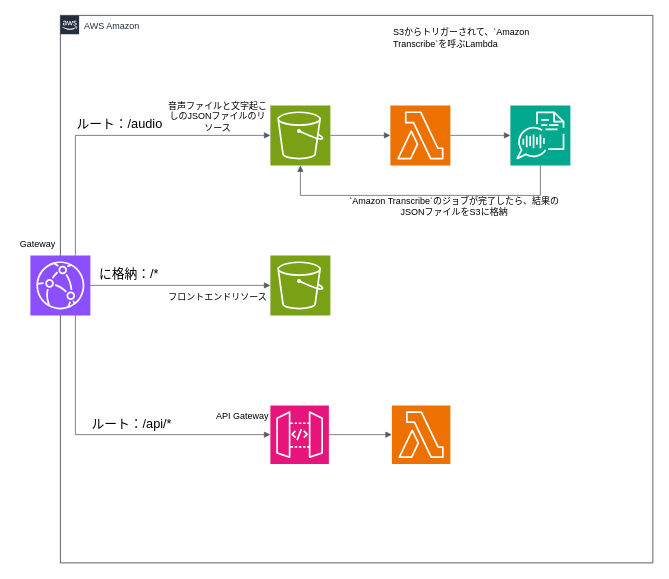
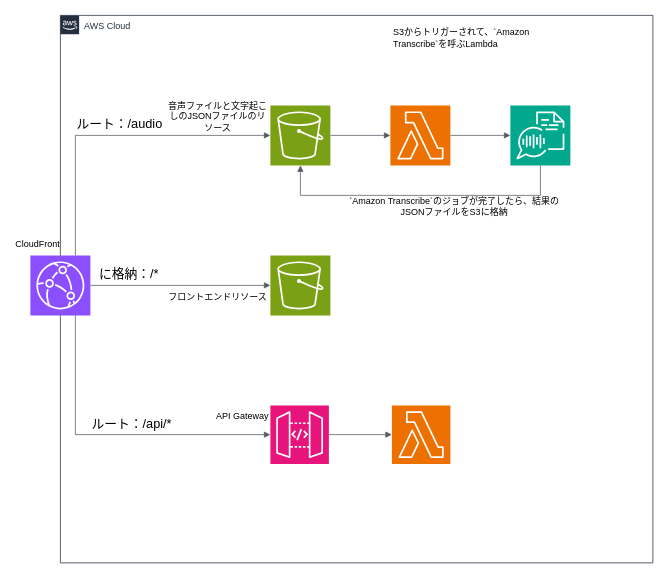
  <mxCell id="0" />
  <mxCell id="1" parent="0" />
- <mxCell id="2" value="AWS Amazon" style="points=[[0,0],[0.25,0],[0.5,0],[0.75,0],[1,0],[1,0.25],[1,0.5],[1,0.75],[1,1],[0.75,1],[0.5,1],[0.25,1],[0,1],[0,0.75],[0,0.5],[0,0.25]];outlineConnect=0;gradientColor=none;html=1;whiteSpace=wrap;fontSize=12;fontStyle=0;container=1;pointerEvents=0;collapsible=0;recursiveResize=0;shape=mxgraph.aws4.group;grIcon=mxgraph.aws4.group_aws_cloud_alt;strokeColor=#232F3E;fillColor=none;verticalAlign=top;align=left;spacingLeft=30;fontColor=#232F3E;dashed=0;" vertex="1" parent="1"><mxGeometry x="80" y="20" width="790" height="730" as="geometry" /></mxCell>
+ <mxCell id="2" value="AWS Cloud" style="points=[[0,0],[0.25,0],[0.5,0],[0.75,0],[1,0],[1,0.25],[1,0.5],[1,0.75],[1,1],[0.75,1],[0.5,1],[0.25,1],[0,1],[0,0.75],[0,0.5],[0,0.25]];outlineConnect=0;gradientColor=none;html=1;whiteSpace=wrap;fontSize=12;fontStyle=0;container=1;pointerEvents=0;collapsible=0;recursiveResize=0;shape=mxgraph.aws4.group;grIcon=mxgraph.aws4.group_aws_cloud_alt;strokeColor=#232F3E;fillColor=none;verticalAlign=top;align=left;spacingLeft=30;fontColor=#232F3E;dashed=0;" vertex="1" parent="1"><mxGeometry x="80" y="20" width="790" height="730" as="geometry" /></mxCell>
  <mxCell id="3" value="" style="sketch=0;points=[[0,0,0],[0.25,0,0],[0.5,0,0],[0.75,0,0],[1,0,0],[0,1,0],[0.25,1,0],[0.5,1,0],[0.75,1,0],[1,1,0],[0,0.25,0],[0,0.5,0],[0,0.75,0],[1,0.25,0],[1,0.5,0],[1,0.75,0]];outlineConnect=0;fontColor=#232F3E;fillColor=#8C4FFF;strokeColor=#ffffff;dashed=0;verticalLabelPosition=bottom;verticalAlign=top;align=center;html=1;fontSize=12;fontStyle=0;aspect=fixed;shape=mxgraph.aws4.resourceIcon;resIcon=mxgraph.aws4.cloudfront;" vertex="1" parent="2"><mxGeometry x="-40" y="320" width="80" height="80" as="geometry" /></mxCell>
  <mxCell id="4" value="" style="sketch=0;points=[[0,0,0],[0.25,0,0],[0.5,0,0],[0.75,0,0],[1,0,0],[0,1,0],[0.25,1,0],[0.5,1,0],[0.75,1,0],[1,1,0],[0,0.25,0],[0,0.5,0],[0,0.75,0],[1,0.25,0],[1,0.5,0],[1,0.75,0]];outlineConnect=0;fontColor=#232F3E;fillColor=#E7157B;strokeColor=#ffffff;dashed=0;verticalLabelPosition=bottom;verticalAlign=top;align=center;html=1;fontSize=12;fontStyle=0;aspect=fixed;shape=mxgraph.aws4.resourceIcon;resIcon=mxgraph.aws4.api_gateway;" vertex="1" parent="2"><mxGeometry x="280" y="520" width="78" height="78" as="geometry" /></mxCell>
  <mxCell id="5" value="" style="sketch=0;points=[[0,0,0],[0.25,0,0],[0.5,0,0],[0.75,0,0],[1,0,0],[0,1,0],[0.25,1,0],[0.5,1,0],[0.75,1,0],[1,1,0],[0,0.25,0],[0,0.5,0],[0,0.75,0],[1,0.25,0],[1,0.5,0],[1,0.75,0]];outlineConnect=0;fontColor=#232F3E;fillColor=#ED7100;strokeColor=#ffffff;dashed=0;verticalLabelPosition=bottom;verticalAlign=top;align=center;html=1;fontSize=12;fontStyle=0;aspect=fixed;shape=mxgraph.aws4.resourceIcon;resIcon=mxgraph.aws4.lambda;" vertex="1" parent="2"><mxGeometry x="442" y="520" width="78" height="78" as="geometry" /></mxCell>
  <mxCell id="6" value="" style="sketch=0;points=[[0,0,0],[0.25,0,0],[0.5,0,0],[0.75,0,0],[1,0,0],[0,1,0],[0.25,1,0],[0.5,1,0],[0.75,1,0],[1,1,0],[0,0.25,0],[0,0.5,0],[0,0.75,0],[1,0.25,0],[1,0.5,0],[1,0.75,0]];outlineConnect=0;fontColor=#232F3E;fillColor=#7AA116;strokeColor=#ffffff;dashed=0;verticalLabelPosition=bottom;verticalAlign=top;align=center;html=1;fontSize=12;fontStyle=0;aspect=fixed;shape=mxgraph.aws4.resourceIcon;resIcon=mxgraph.aws4.s3;" vertex="1" parent="2"><mxGeometry x="280" y="320" width="80" height="80" as="geometry" /></mxCell>
  <mxCell id="7" value="" style="sketch=0;points=[[0,0,0],[0.25,0,0],[0.5,0,0],[0.75,0,0],[1,0,0],[0,1,0],[0.25,1,0],[0.5,1,0],[0.75,1,0],[1,1,0],[0,0.25,0],[0,0.5,0],[0,0.75,0],[1,0.25,0],[1,0.5,0],[1,0.75,0]];outlineConnect=0;fontColor=#232F3E;fillColor=#ED7100;strokeColor=#ffffff;dashed=0;verticalLabelPosition=bottom;verticalAlign=top;align=center;html=1;fontSize=12;fontStyle=0;aspect=fixed;shape=mxgraph.aws4.resourceIcon;resIcon=mxgraph.aws4.lambda;" vertex="1" parent="2"><mxGeometry x="440" y="120" width="80" height="80" as="geometry" /></mxCell>
  <mxCell id="8" value="" style="edgeStyle=orthogonalEdgeStyle;html=1;endArrow=block;elbow=vertical;startArrow=none;endFill=1;strokeColor=#545B64;rounded=0;entryX=0;entryY=0.5;entryDx=0;entryDy=0;entryPerimeter=0;exitX=0.75;exitY=1;exitDx=0;exitDy=0;exitPerimeter=0;" edge="1" parent="2" source="3" target="4"><mxGeometry width="100" relative="1" as="geometry"><mxPoint x="40" y="360" as="sourcePoint" /><mxPoint x="260" y="480" as="targetPoint" /></mxGeometry></mxCell>
  <mxCell id="9" value="" style="edgeStyle=orthogonalEdgeStyle;html=1;endArrow=block;elbow=vertical;startArrow=none;endFill=1;strokeColor=#545B64;rounded=0;exitX=1;exitY=0.5;exitDx=0;exitDy=0;exitPerimeter=0;entryX=0;entryY=0.5;entryDx=0;entryDy=0;entryPerimeter=0;" edge="1" parent="2" source="4" target="5"><mxGeometry width="100" relative="1" as="geometry"><mxPoint x="120" y="560" as="sourcePoint" /><mxPoint x="220" y="560" as="targetPoint" /></mxGeometry></mxCell>
  <mxCell id="10" value="" style="edgeStyle=orthogonalEdgeStyle;html=1;endArrow=block;elbow=vertical;startArrow=none;endFill=1;strokeColor=#545B64;rounded=0;exitX=1;exitY=0.5;exitDx=0;exitDy=0;exitPerimeter=0;entryX=0;entryY=0.5;entryDx=0;entryDy=0;entryPerimeter=0;" edge="1" parent="2" source="3" target="6"><mxGeometry width="100" relative="1" as="geometry"><mxPoint x="320" y="370" as="sourcePoint" /><mxPoint x="420" y="370" as="targetPoint" /></mxGeometry></mxCell>
  <mxCell id="11" value="" style="sketch=0;points=[[0,0,0],[0.25,0,0],[0.5,0,0],[0.75,0,0],[1,0,0],[0,1,0],[0.25,1,0],[0.5,1,0],[0.75,1,0],[1,1,0],[0,0.25,0],[0,0.5,0],[0,0.75,0],[1,0.25,0],[1,0.5,0],[1,0.75,0]];outlineConnect=0;fontColor=#232F3E;fillColor=#7AA116;strokeColor=#ffffff;dashed=0;verticalLabelPosition=bottom;verticalAlign=top;align=center;html=1;fontSize=12;fontStyle=0;aspect=fixed;shape=mxgraph.aws4.resourceIcon;resIcon=mxgraph.aws4.s3;" vertex="1" parent="2"><mxGeometry x="280" y="120" width="80" height="80" as="geometry" /></mxCell>
  <mxCell id="12" value="" style="edgeStyle=orthogonalEdgeStyle;html=1;endArrow=block;elbow=vertical;startArrow=none;endFill=1;strokeColor=#545B64;rounded=0;exitX=0.75;exitY=0;exitDx=0;exitDy=0;exitPerimeter=0;entryX=0;entryY=0.5;entryDx=0;entryDy=0;entryPerimeter=0;" edge="1" parent="2" source="3" target="11"><mxGeometry width="100" relative="1" as="geometry"><mxPoint x="350" y="240" as="sourcePoint" /><mxPoint x="450" y="240" as="targetPoint" /></mxGeometry></mxCell>
  <mxCell id="13" value="" style="sketch=0;points=[[0,0,0],[0.25,0,0],[0.5,0,0],[0.75,0,0],[1,0,0],[0,1,0],[0.25,1,0],[0.5,1,0],[0.75,1,0],[1,1,0],[0,0.25,0],[0,0.5,0],[0,0.75,0],[1,0.25,0],[1,0.5,0],[1,0.75,0]];outlineConnect=0;fontColor=#232F3E;fillColor=#01A88D;strokeColor=#ffffff;dashed=0;verticalLabelPosition=bottom;verticalAlign=top;align=center;html=1;fontSize=12;fontStyle=0;aspect=fixed;shape=mxgraph.aws4.resourceIcon;resIcon=mxgraph.aws4.transcribe;" vertex="1" parent="2"><mxGeometry x="600" y="120" width="80" height="80" as="geometry" /></mxCell>
  <mxCell id="14" value="API Gateway" style="text;html=1;align=center;verticalAlign=middle;whiteSpace=wrap;rounded=0;" vertex="1" parent="2"><mxGeometry x="206" y="520" width="74" height="30" as="geometry" /></mxCell>
  <mxCell id="15" value="フロントエンドリソース" style="text;html=1;align=center;verticalAlign=middle;whiteSpace=wrap;rounded=0;" vertex="1" parent="2"><mxGeometry x="140" y="361" width="140" height="30" as="geometry" /></mxCell>
  <mxCell id="16" value="音声ファイルと文字起こしのJSONファイルのリソース" style="text;html=1;align=center;verticalAlign=middle;whiteSpace=wrap;rounded=0;" vertex="1" parent="2"><mxGeometry x="140" y="120" width="140" height="30" as="geometry" /></mxCell>
  <mxCell id="17" value="S3からトリガーされて、`Amazon Transcribe`を呼ぶLambda" style="text;html=1;align=left;verticalAlign=middle;whiteSpace=wrap;rounded=0;" vertex="1" parent="2"><mxGeometry x="442" y="15" width="218" height="30" as="geometry" /></mxCell>
  <mxCell id="18" value="" style="edgeStyle=orthogonalEdgeStyle;html=1;endArrow=block;elbow=vertical;startArrow=none;endFill=1;strokeColor=#545B64;rounded=0;exitX=1;exitY=0.5;exitDx=0;exitDy=0;exitPerimeter=0;entryX=0;entryY=0.5;entryDx=0;entryDy=0;entryPerimeter=0;" edge="1" parent="2" source="7" target="13"><mxGeometry width="100" relative="1" as="geometry"><mxPoint x="530" y="160" as="sourcePoint" /><mxPoint x="630" y="160" as="targetPoint" /></mxGeometry></mxCell>
  <mxCell id="19" value="" style="edgeStyle=orthogonalEdgeStyle;html=1;endArrow=block;elbow=vertical;startArrow=none;endFill=1;strokeColor=#545B64;rounded=0;entryX=0;entryY=0.5;entryDx=0;entryDy=0;entryPerimeter=0;exitX=1;exitY=0.5;exitDx=0;exitDy=0;exitPerimeter=0;" edge="1" parent="2" source="11" target="7"><mxGeometry width="100" relative="1" as="geometry"><mxPoint x="360" y="160" as="sourcePoint" /><mxPoint x="460" y="160" as="targetPoint" /></mxGeometry></mxCell>
  <mxCell id="20" value="" style="edgeStyle=orthogonalEdgeStyle;html=1;endArrow=none;elbow=vertical;startArrow=block;startFill=1;strokeColor=#545B64;rounded=0;entryX=0.5;entryY=1;entryDx=0;entryDy=0;entryPerimeter=0;exitX=0.5;exitY=1;exitDx=0;exitDy=0;exitPerimeter=0;" edge="1" parent="2" source="11" target="13"><mxGeometry width="100" relative="1" as="geometry"><mxPoint x="470" y="240" as="sourcePoint" /><mxPoint x="570" y="240" as="targetPoint" /><Array as="points"><mxPoint x="320" y="240" /><mxPoint x="640" y="240" /></Array></mxGeometry></mxCell>
  <mxCell id="21" value="`Amazon Transcribe`のジョブが完了したら、結果のJSONファイルをS3に格納" style="text;html=1;align=center;verticalAlign=middle;whiteSpace=wrap;rounded=0;" vertex="1" parent="2"><mxGeometry x="383.5" y="240" width="283" height="30" as="geometry" /></mxCell>
  <mxCell id="22" value="に格納：/*" style="text;html=1;align=left;verticalAlign=middle;whiteSpace=wrap;rounded=0;fontSize=17;" vertex="1" parent="2"><mxGeometry x="50" y="331" width="120" height="30" as="geometry" /></mxCell>
  <mxCell id="23" value="ルート：/audio" style="text;html=1;align=left;verticalAlign=middle;whiteSpace=wrap;rounded=0;fontSize=17;" vertex="1" parent="2"><mxGeometry x="20" y="130" width="140" height="30" as="geometry" /></mxCell>
  <mxCell id="24" value="ルート：/api/*" style="text;html=1;align=left;verticalAlign=middle;whiteSpace=wrap;rounded=0;fontSize=17;" vertex="1" parent="2"><mxGeometry x="40" y="530" width="140" height="30" as="geometry" /></mxCell>
- <mxCell id="25" value="Gateway" style="text;html=1;align=center;verticalAlign=middle;whiteSpace=wrap;rounded=0;" vertex="1" parent="1"><mxGeometry x="20" y="310" width="60" height="30" as="geometry" /></mxCell>
+ <mxCell id="25" value="CloudFront" style="text;html=1;align=center;verticalAlign=middle;whiteSpace=wrap;rounded=0;" vertex="1" parent="1"><mxGeometry x="20" y="310" width="60" height="30" as="geometry" /></mxCell>
